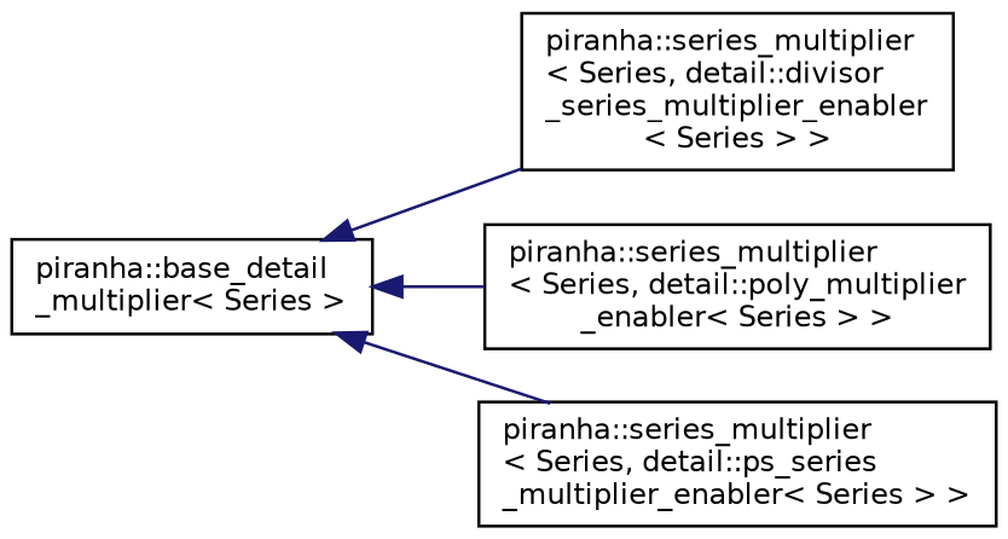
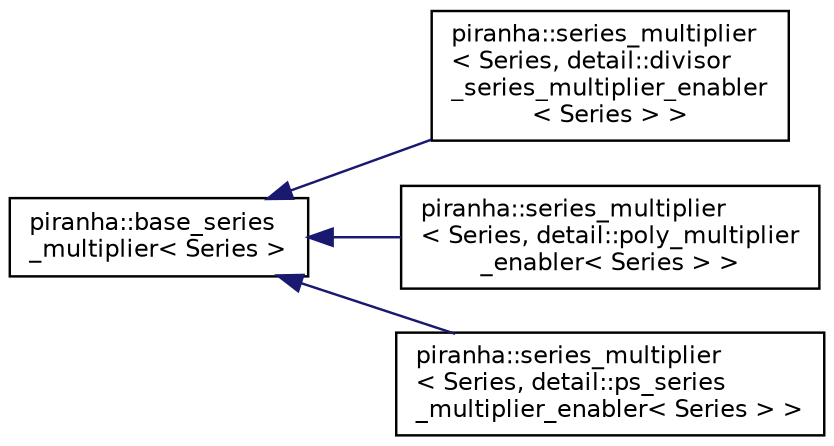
  digraph {
    rankdir=LR
    node [color=black fillcolor=white fontname=Helvetica fontsize=10 shape=record style=filled]
    edge [color=midnightblue dir=back fontname=Helvetica fontsize=10 labelfontname=Helvetica labelfontsize=10 style=solid]
-   n1 [height=0.2 label="piranha::base_detail\l_multiplier\< Series \>" width=0.4]
+   n1 [height=0.2 label="piranha::base_series\l_multiplier\< Series \>" width=0.4]
    n2 [height=0.2 label="piranha::series_multiplier\l\< Series, detail::divisor\l_series_multiplier_enabler\l\< Series \> \>" width=0.4]
    n3 [height=0.2 label="piranha::series_multiplier\l\< Series, detail::poly_multiplier\l_enabler\< Series \> \>" width=0.4]
    n4 [height=0.2 label="piranha::series_multiplier\l\< Series, detail::ps_series\l_multiplier_enabler\< Series \> \>" width=0.4]
    n1 -> n2
    n1 -> n3
    n1 -> n4
  }
